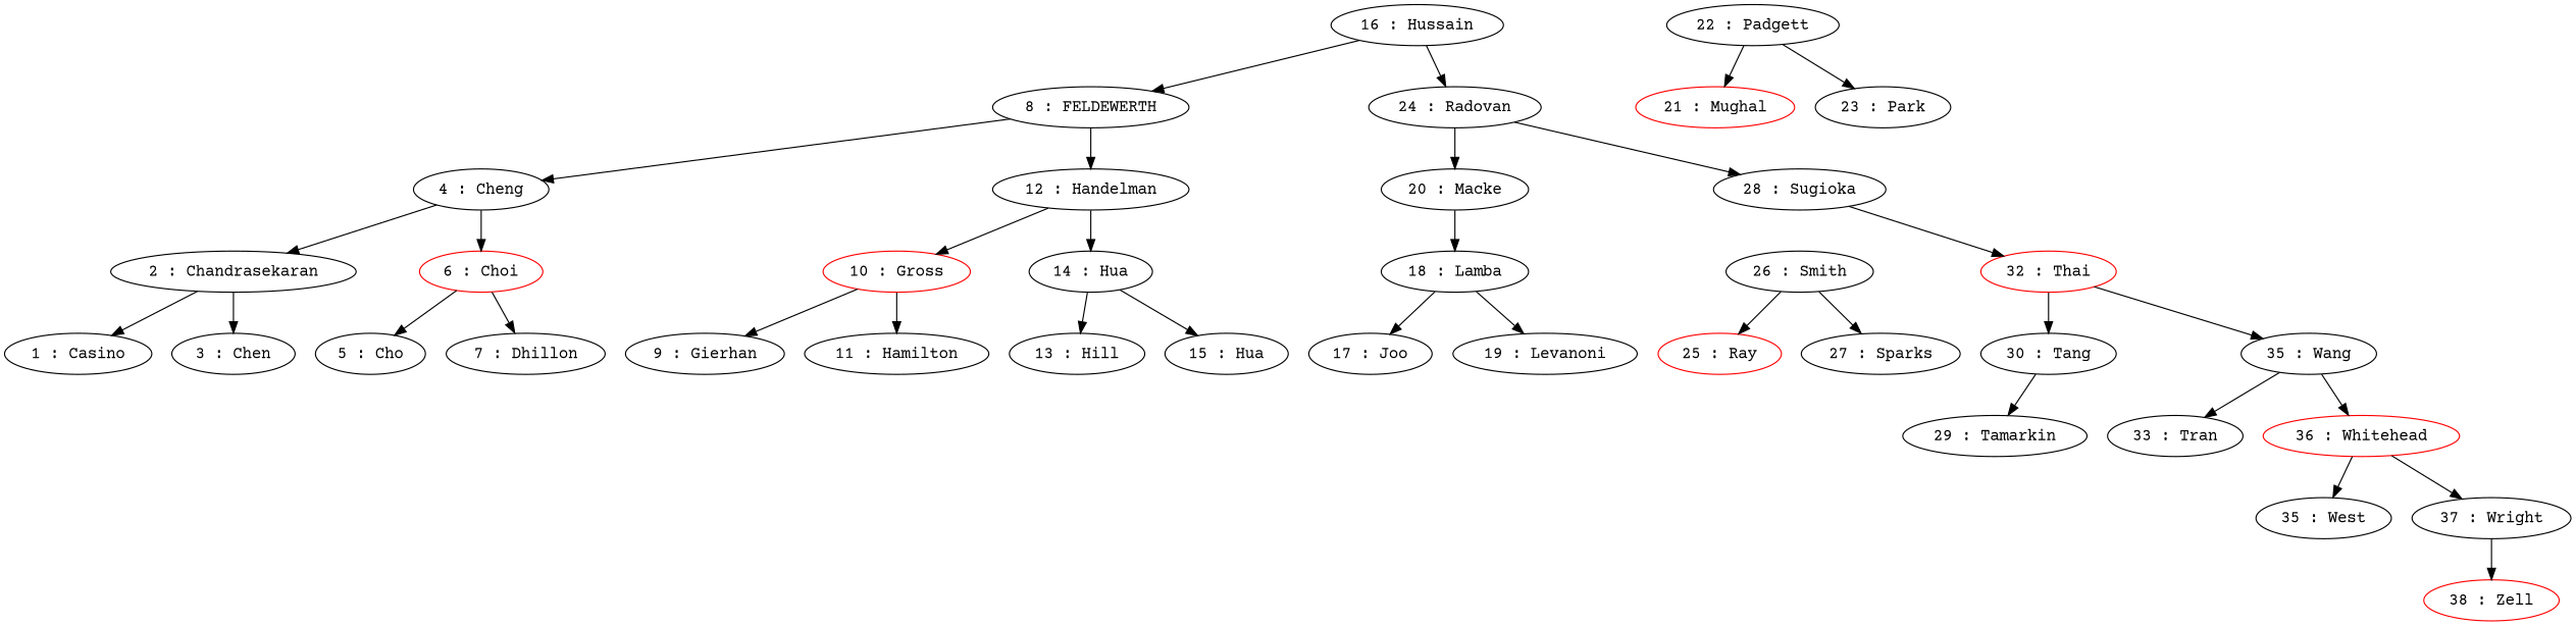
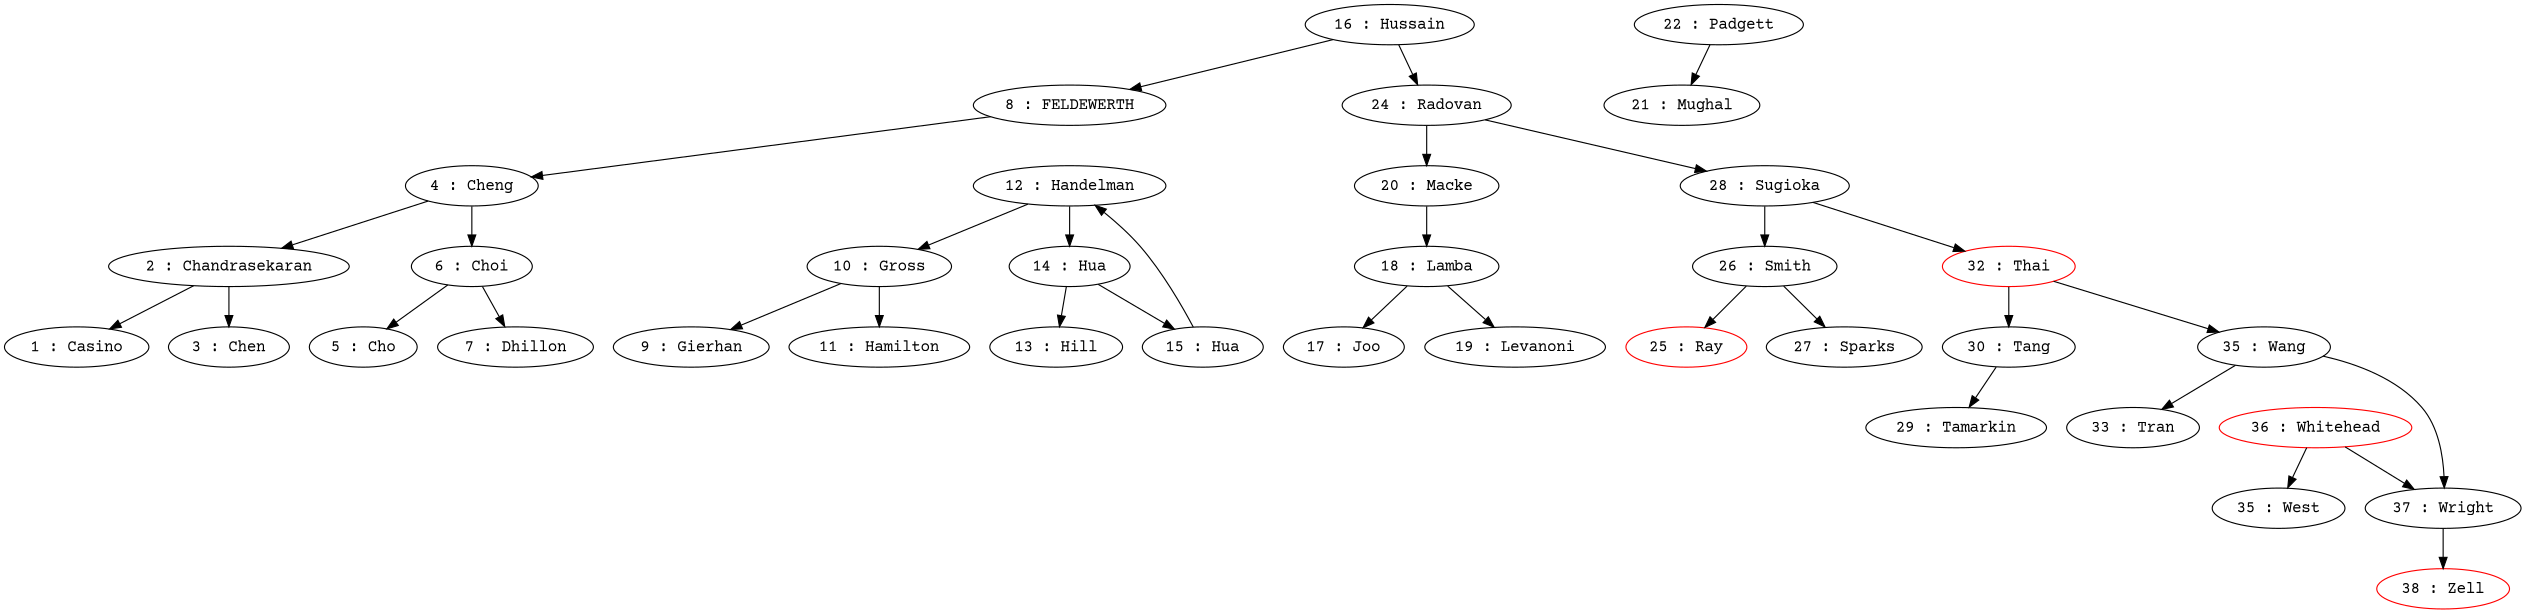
  digraph {
    fontname="Courier Prime"
    node [color=black fontname="Courier Prime"]
    edge [fontname="Courier Prime"]
    n1 [label="16 : Hussain"]
    n2 [label="8 : FELDEWERTH"]
    n3 [label="24 : Radovan"]
    n4 [label="4 : Cheng"]
    n5 [label="12 : Handelman"]
    n6 [label="20 : Macke"]
    n7 [label="28 : Sugioka"]
    n8 [label="2 : Chandrasekaran"]
-   n9 [color=red label="6 : Choi"]
-   n10 [color=red label="10 : Gross"]
+   n9 [label="6 : Choi"]
+   n10 [label="10 : Gross"]
    n11 [label="14 : Hua"]
    n12 [label="18 : Lamba"]
    n13 [label="26 : Smith"]
    n14 [color=red label="32 : Thai"]
    n15 [label="1 : Casino"]
    n16 [label="3 : Chen"]
    n17 [label="5 : Cho"]
    n18 [label="7 : Dhillon"]
    n19 [label="9 : Gierhan"]
    n20 [label="11 : Hamilton"]
    n21 [label="13 : Hill"]
    n22 [label="15 : Hua"]
    n23 [label="17 : Joo"]
    n24 [label="19 : Levanoni"]
    n25 [label="22 : Padgett"]
-   n26 [color=red label="21 : Mughal"]
-   n27 [label="23 : Park"]
+   n26 [label="21 : Mughal"]
    n28 [color=red label="25 : Ray"]
    n29 [label="27 : Sparks"]
    n30 [label="30 : Tang"]
    n31 [label="35 : Wang"]
    n32 [label="29 : Tamarkin"]
    n33 [label="33 : Tran"]
    n34 [color=red label="36 : Whitehead"]
    n35 [label="35 : West"]
    n36 [label="37 : Wright"]
    n37 [color=red label="38 : Zell"]
    n1 -> n2
    n1 -> n3
    n2 -> n4
-   n2 -> n5
+   n22 -> n5
    n3 -> n6
    n3 -> n7
    n4 -> n8
    n4 -> n9
    n5 -> n10
    n5 -> n11
    n6 -> n12
+   n7 -> n13
    n7 -> n14
    n8 -> n15
    n8 -> n16
    n9 -> n17
    n9 -> n18
    n10 -> n19
    n10 -> n20
    n11 -> n21
    n11 -> n22
    n12 -> n23
    n12 -> n24
    n13 -> n28
    n13 -> n29
    n14 -> n30
    n14 -> n31
    n25 -> n26
-   n25 -> n27
    n30 -> n32
    n31 -> n33
-   n31 -> n34
+   n31 -> n36
    n34 -> n35
    n34 -> n36
    n36 -> n37
  }
